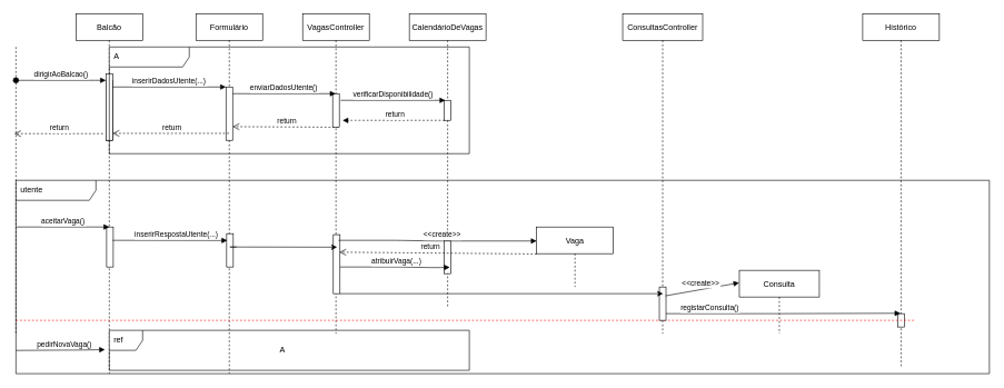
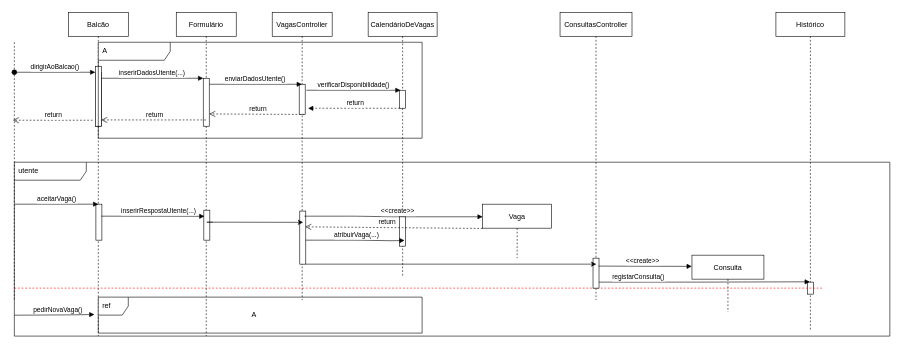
  <mxCell id="0" />
  <mxCell id="1" parent="0" />
  <mxCell id="2" value="utente" style="shape=umlFrame;whiteSpace=wrap;html=1;width=120;height=30;boundedLbl=1;verticalAlign=middle;align=left;spacingLeft=5;" parent="1" vertex="1"><mxGeometry x="23" y="270" width="1460" height="290" as="geometry" /></mxCell>
  <mxCell id="3" value="Balcão" style="shape=umlLifeline;perimeter=lifelinePerimeter;container=1;collapsible=0;recursiveResize=0;rounded=0;shadow=0;strokeWidth=1;" parent="1" vertex="1"><mxGeometry x="113" y="20" width="100" height="540" as="geometry" /></mxCell>
  <mxCell id="4" value="" style="points=[];perimeter=orthogonalPerimeter;rounded=0;shadow=0;strokeWidth=1;" parent="3" vertex="1"><mxGeometry x="45" y="100" width="10" height="90" as="geometry" /></mxCell>
  <mxCell id="5" value="dirigirAoBalcao()" style="verticalAlign=bottom;startArrow=oval;endArrow=block;startSize=8;shadow=0;strokeWidth=1;" parent="3" target="4" edge="1"><mxGeometry relative="1" as="geometry"><mxPoint x="-90" y="100" as="sourcePoint" /><Array as="points"><mxPoint x="20" y="100" /></Array></mxGeometry></mxCell>
  <mxCell id="6" value="" style="points=[];perimeter=orthogonalPerimeter;rounded=0;shadow=0;strokeWidth=1;" parent="3" vertex="1"><mxGeometry x="45" y="90" width="10" height="100" as="geometry" /></mxCell>
  <mxCell id="7" value="" style="points=[];perimeter=orthogonalPerimeter;rounded=0;shadow=0;strokeWidth=1;" parent="3" vertex="1"><mxGeometry x="46" y="320" width="10" height="60" as="geometry" /></mxCell>
  <mxCell id="8" value="Formulário" style="shape=umlLifeline;perimeter=lifelinePerimeter;container=1;collapsible=0;recursiveResize=0;rounded=0;shadow=0;strokeWidth=1;" parent="1" vertex="1"><mxGeometry x="293" y="20" width="100" height="540" as="geometry" /></mxCell>
  <mxCell id="9" value="" style="points=[];perimeter=orthogonalPerimeter;rounded=0;shadow=0;strokeWidth=1;" parent="8" vertex="1"><mxGeometry x="45" y="110" width="10" height="80" as="geometry" /></mxCell>
  <mxCell id="10" value="" style="points=[];perimeter=orthogonalPerimeter;rounded=0;shadow=0;strokeWidth=1;" parent="8" vertex="1"><mxGeometry x="46" y="330" width="10" height="50" as="geometry" /></mxCell>
  <mxCell id="11" value="return" style="verticalAlign=bottom;endArrow=open;dashed=1;endSize=8;shadow=0;strokeWidth=1;exitX=0.875;exitY=1.007;exitDx=0;exitDy=0;exitPerimeter=0;entryX=1.412;entryY=0.238;entryDx=0;entryDy=0;entryPerimeter=0;" parent="8" source="14" edge="1"><mxGeometry x="-0.029" relative="1" as="geometry"><mxPoint x="55.0" y="169.52" as="targetPoint" /><mxPoint x="382.06" y="170" as="sourcePoint" /><Array as="points" /><mxPoint as="offset" /></mxGeometry></mxCell>
  <mxCell id="12" value="inserirDadosUtente(...)" style="verticalAlign=bottom;endArrow=block;entryX=0;entryY=0;shadow=0;strokeWidth=1;" parent="1" source="4" target="9" edge="1"><mxGeometry relative="1" as="geometry"><mxPoint x="258" y="130" as="sourcePoint" /></mxGeometry></mxCell>
  <mxCell id="13" value="VagasController" style="shape=umlLifeline;perimeter=lifelinePerimeter;container=1;collapsible=0;recursiveResize=0;rounded=0;shadow=0;strokeWidth=1;" parent="1" vertex="1"><mxGeometry x="453" y="20" width="100" height="480" as="geometry" /></mxCell>
  <mxCell id="14" value="" style="points=[];perimeter=orthogonalPerimeter;rounded=0;shadow=0;strokeWidth=1;" parent="13" vertex="1"><mxGeometry x="45" y="120" width="10" height="50" as="geometry" /></mxCell>
  <mxCell id="15" value="" style="points=[];perimeter=orthogonalPerimeter;rounded=0;shadow=0;strokeWidth=1;" parent="13" vertex="1"><mxGeometry x="46" y="331.5" width="10" height="88.5" as="geometry" /></mxCell>
  <mxCell id="16" value="CalendárioDeVagas" style="shape=umlLifeline;perimeter=lifelinePerimeter;container=1;collapsible=0;recursiveResize=0;rounded=0;shadow=0;strokeWidth=1;" parent="1" vertex="1"><mxGeometry x="613" y="20" width="115" height="440" as="geometry" /></mxCell>
  <mxCell id="17" value="" style="points=[];perimeter=orthogonalPerimeter;rounded=0;shadow=0;strokeWidth=1;" parent="16" vertex="1"><mxGeometry x="52.5" y="130" width="10" height="30" as="geometry" /></mxCell>
  <mxCell id="18" value="" style="points=[];perimeter=orthogonalPerimeter;rounded=0;shadow=0;strokeWidth=1;" parent="16" vertex="1"><mxGeometry x="52.5" y="340" width="10" height="50" as="geometry" /></mxCell>
  <mxCell id="19" value="enviarDadosUtente()" style="verticalAlign=bottom;endArrow=block;shadow=0;strokeWidth=1;" parent="1" source="9" edge="1"><mxGeometry relative="1" as="geometry"><mxPoint x="353" y="139" as="sourcePoint" /><mxPoint x="502.5" y="140" as="targetPoint" /><Array as="points"><mxPoint x="373" y="140" /></Array></mxGeometry></mxCell>
  <mxCell id="20" value="return" style="verticalAlign=bottom;endArrow=block;shadow=0;strokeWidth=1;endFill=1;entryX=1.086;entryY=0.005;entryDx=0;entryDy=0;entryPerimeter=0;dashed=1;" parent="1" edge="1"><mxGeometry x="-0.029" relative="1" as="geometry"><mxPoint x="512.86" y="180.2" as="targetPoint" /><mxPoint x="666" y="180" as="sourcePoint" /><Array as="points"><mxPoint x="529" y="180" /></Array><mxPoint as="offset" /></mxGeometry></mxCell>
  <mxCell id="21" value="verificarDisponibilidade()" style="verticalAlign=bottom;endArrow=block;shadow=0;strokeWidth=1;entryX=0.75;entryY=0;entryDx=0;entryDy=0;entryPerimeter=0;" parent="1" edge="1"><mxGeometry relative="1" as="geometry"><mxPoint x="510" y="150" as="sourcePoint" /><mxPoint x="667" y="150" as="targetPoint" /></mxGeometry></mxCell>
  <mxCell id="22" value="" style="endArrow=none;html=1;dashed=1;" parent="1" edge="1"><mxGeometry width="50" height="50" relative="1" as="geometry"><mxPoint x="23" y="70" as="sourcePoint" /><mxPoint x="23" y="500" as="targetPoint" /></mxGeometry></mxCell>
- <mxCell id="23" value="Consulta" style="shape=umlLifeline;perimeter=lifelinePerimeter;container=1;collapsible=0;recursiveResize=0;rounded=0;shadow=0;strokeWidth=1;" parent="1" vertex="1"><mxGeometry x="1108" y="405" width="120" height="95" as="geometry" /></mxCell>
+ <mxCell id="23" value="Consulta" style="shape=umlLifeline;perimeter=lifelinePerimeter;container=1;collapsible=0;recursiveResize=0;rounded=0;shadow=0;strokeWidth=1;" parent="1" vertex="1"><mxGeometry x="1153" y="425" width="120" height="95" as="geometry" /></mxCell>
  <mxCell id="24" value="Histórico" style="shape=umlLifeline;perimeter=lifelinePerimeter;container=1;collapsible=0;recursiveResize=0;rounded=0;shadow=0;strokeWidth=1;" parent="1" vertex="1"><mxGeometry x="1293" y="20" width="115" height="530" as="geometry" /></mxCell>
  <mxCell id="25" value="" style="points=[];perimeter=orthogonalPerimeter;rounded=0;shadow=0;strokeWidth=1;" parent="24" vertex="1"><mxGeometry x="52.5" y="450" width="10" height="20" as="geometry" /></mxCell>
  <mxCell id="26" value="registarConsulta()" style="verticalAlign=bottom;endArrow=block;shadow=0;strokeWidth=1;entryX=0.492;entryY=0.848;entryDx=0;entryDy=0;entryPerimeter=0;" parent="1" target="24" edge="1"><mxGeometry x="-0.623" relative="1" as="geometry"><mxPoint x="998" y="470" as="sourcePoint" /><mxPoint x="1343" y="470" as="targetPoint" /><Array as="points"><mxPoint x="1163" y="470" /></Array><mxPoint as="offset" /></mxGeometry></mxCell>
  <mxCell id="27" value="atribuirVaga(...)" style="verticalAlign=bottom;endArrow=block;shadow=0;strokeWidth=1;entryX=0.519;entryY=0.509;entryDx=0;entryDy=0;entryPerimeter=0;" parent="1" edge="1"><mxGeometry x="0.032" relative="1" as="geometry"><mxPoint x="509" y="400" as="sourcePoint" /><mxPoint x="673.685" y="400.41" as="targetPoint" /><Array as="points"><mxPoint x="594" y="400" /><mxPoint x="654" y="401" /></Array><mxPoint as="offset" /></mxGeometry></mxCell>
  <mxCell id="28" value="return" style="verticalAlign=bottom;endArrow=open;dashed=1;endSize=8;shadow=0;strokeWidth=1;" parent="1" edge="1"><mxGeometry x="-0.029" relative="1" as="geometry"><mxPoint x="20.5" y="200" as="targetPoint" /><mxPoint x="153.5" y="200" as="sourcePoint" /><Array as="points" /><mxPoint as="offset" /></mxGeometry></mxCell>
  <mxCell id="29" value="inserirRespostaUtente(...)" style="verticalAlign=bottom;endArrow=block;shadow=0;strokeWidth=1;entryX=0.1;entryY=0.11;entryDx=0;entryDy=0;entryPerimeter=0;" parent="1" edge="1"><mxGeometry x="0.116" relative="1" as="geometry"><mxPoint x="168" y="360" as="sourcePoint" /><mxPoint x="340" y="360.2" as="targetPoint" /><mxPoint as="offset" /></mxGeometry></mxCell>
  <mxCell id="30" value="aceitarVaga()" style="verticalAlign=bottom;endArrow=block;shadow=0;strokeWidth=1;entryX=0.4;entryY=0;entryDx=0;entryDy=0;entryPerimeter=0;" parent="1" target="7" edge="1"><mxGeometry relative="1" as="geometry"><mxPoint x="24" y="340" as="sourcePoint" /><mxPoint x="154" y="360" as="targetPoint" /></mxGeometry></mxCell>
  <mxCell id="31" value="pedirNovaVaga()" style="verticalAlign=bottom;endArrow=block;shadow=0;strokeWidth=1;entryX=-0.012;entryY=0.483;entryDx=0;entryDy=0;entryPerimeter=0;" parent="1" target="42" edge="1"><mxGeometry x="0.091" relative="1" as="geometry"><mxPoint x="23" y="525.16" as="sourcePoint" /><mxPoint x="159.51" y="525.08" as="targetPoint" /><mxPoint as="offset" /><Array as="points"><mxPoint x="103" y="524.66" /><mxPoint x="113" y="524.66" /></Array></mxGeometry></mxCell>
  <mxCell id="32" value="" style="endArrow=none;dashed=1;html=1;strokeColor=#FF0000;" parent="1" edge="1"><mxGeometry width="50" height="50" relative="1" as="geometry"><mxPoint x="23" y="480" as="sourcePoint" /><mxPoint x="1372" y="480" as="targetPoint" /></mxGeometry></mxCell>
  <mxCell id="33" style="edgeStyle=orthogonalEdgeStyle;rounded=0;orthogonalLoop=1;jettySize=auto;html=1;entryX=0.506;entryY=0.486;entryDx=0;entryDy=0;entryPerimeter=0;" parent="1" edge="1"><mxGeometry relative="1" as="geometry"><mxPoint x="354" y="370" as="sourcePoint" /><mxPoint x="504.6" y="370.28" as="targetPoint" /><Array as="points"><mxPoint x="344" y="370" /></Array></mxGeometry></mxCell>
  <mxCell id="34" value="Vaga" style="shape=umlLifeline;perimeter=lifelinePerimeter;container=1;collapsible=0;recursiveResize=0;rounded=0;shadow=0;strokeWidth=1;" parent="1" vertex="1"><mxGeometry x="804" y="340" width="115" height="90" as="geometry" /></mxCell>
  <mxCell id="35" value="&lt;&lt;create&gt;&gt;" style="verticalAlign=bottom;endArrow=block;shadow=0;strokeWidth=1;" parent="1" edge="1"><mxGeometry x="0.052" relative="1" as="geometry"><mxPoint x="506.66" y="360" as="sourcePoint" /><mxPoint x="804" y="361" as="targetPoint" /><Array as="points"><mxPoint x="591.66" y="360" /><mxPoint x="651.66" y="361" /></Array><mxPoint as="offset" /></mxGeometry></mxCell>
  <mxCell id="36" value="return" style="verticalAlign=bottom;endArrow=open;dashed=1;endSize=8;shadow=0;strokeWidth=1;exitX=0.118;exitY=0.444;exitDx=0;exitDy=0;exitPerimeter=0;entryX=0.914;entryY=0.297;entryDx=0;entryDy=0;entryPerimeter=0;" parent="1" target="15" edge="1"><mxGeometry x="0.077" relative="1" as="geometry"><mxPoint x="513" y="383" as="targetPoint" /><mxPoint x="804" y="380.48" as="sourcePoint" /><Array as="points" /><mxPoint as="offset" /></mxGeometry></mxCell>
  <mxCell id="37" value="ConsultasController" style="shape=umlLifeline;perimeter=lifelinePerimeter;container=1;collapsible=0;recursiveResize=0;rounded=0;shadow=0;strokeWidth=1;" parent="1" vertex="1"><mxGeometry x="933" y="20" width="120" height="480" as="geometry" /></mxCell>
  <mxCell id="38" value="" style="points=[];perimeter=orthogonalPerimeter;rounded=0;shadow=0;strokeWidth=1;" parent="37" vertex="1"><mxGeometry x="55" y="410" width="10" height="50" as="geometry" /></mxCell>
  <mxCell id="39" style="edgeStyle=orthogonalEdgeStyle;rounded=0;orthogonalLoop=1;jettySize=auto;html=1;" parent="1" source="15" edge="1"><mxGeometry relative="1" as="geometry"><mxPoint x="993.5" y="440" as="targetPoint" /><Array as="points"><mxPoint x="634" y="440" /><mxPoint x="634" y="440" /></Array></mxGeometry></mxCell>
  <mxCell id="40" value="return" style="verticalAlign=bottom;endArrow=open;dashed=1;endSize=8;shadow=0;strokeWidth=1;entryX=1.412;entryY=0.238;entryDx=0;entryDy=0;entryPerimeter=0;" parent="1" edge="1"><mxGeometry x="-0.029" relative="1" as="geometry"><mxPoint x="168" y="199.52" as="targetPoint" /><mxPoint x="342.5" y="199.52" as="sourcePoint" /><Array as="points" /><mxPoint as="offset" /></mxGeometry></mxCell>
  <mxCell id="41" value="A" style="shape=umlFrame;whiteSpace=wrap;html=1;width=120;height=30;boundedLbl=1;verticalAlign=middle;align=left;spacingLeft=5;" parent="1" vertex="1"><mxGeometry x="163" y="70" width="540" height="160" as="geometry" /></mxCell>
  <mxCell id="42" value="ref" style="shape=umlFrame;whiteSpace=wrap;html=1;width=50;height=30;boundedLbl=1;verticalAlign=middle;align=left;spacingLeft=5;" parent="1" vertex="1"><mxGeometry x="163" y="495" width="540" height="60" as="geometry" /></mxCell>
  <mxCell id="43" value="A" style="text;html=1;strokeColor=none;fillColor=none;align=center;verticalAlign=middle;whiteSpace=wrap;rounded=0;" parent="1" vertex="1"><mxGeometry x="403" y="515" width="40" height="20" as="geometry" /></mxCell>
  <mxCell id="44" value="&lt;&lt;create&gt;&gt;" style="verticalAlign=bottom;endArrow=block;shadow=0;strokeWidth=1;exitX=0.922;exitY=0.265;exitDx=0;exitDy=0;exitPerimeter=0;entryX=-0.002;entryY=0.197;entryDx=0;entryDy=0;entryPerimeter=0;" parent="1" source="38" target="23" edge="1"><mxGeometry x="-0.045" relative="1" as="geometry"><mxPoint x="959.66" y="440" as="sourcePoint" /><mxPoint x="1150" y="440" as="targetPoint" /><Array as="points" /><mxPoint as="offset" /></mxGeometry></mxCell>
